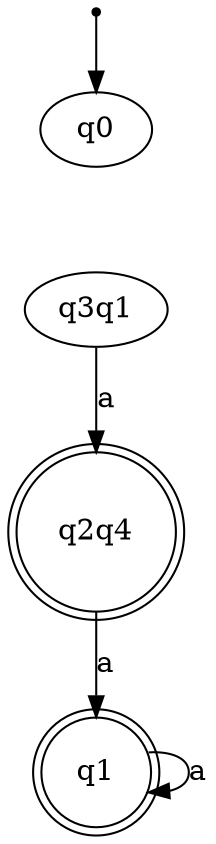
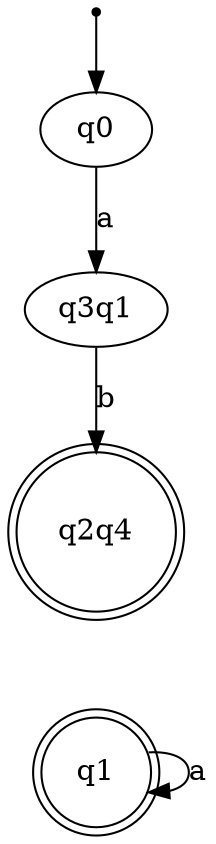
  digraph {
    inic [shape=point]
    q0
    q3q1
    q2q4 [shape=doublecircle]
    n5 [label=q1 shape=doublecircle]
    inic -> q0
-   q3q1 -> q2q4 [label=a]
-   q2q4 -> n5 [label=a]
+   q0 -> q3q1 [label=a]
+   q3q1 -> q2q4 [label=b]
    n5 -> n5 [label=a]
  }
